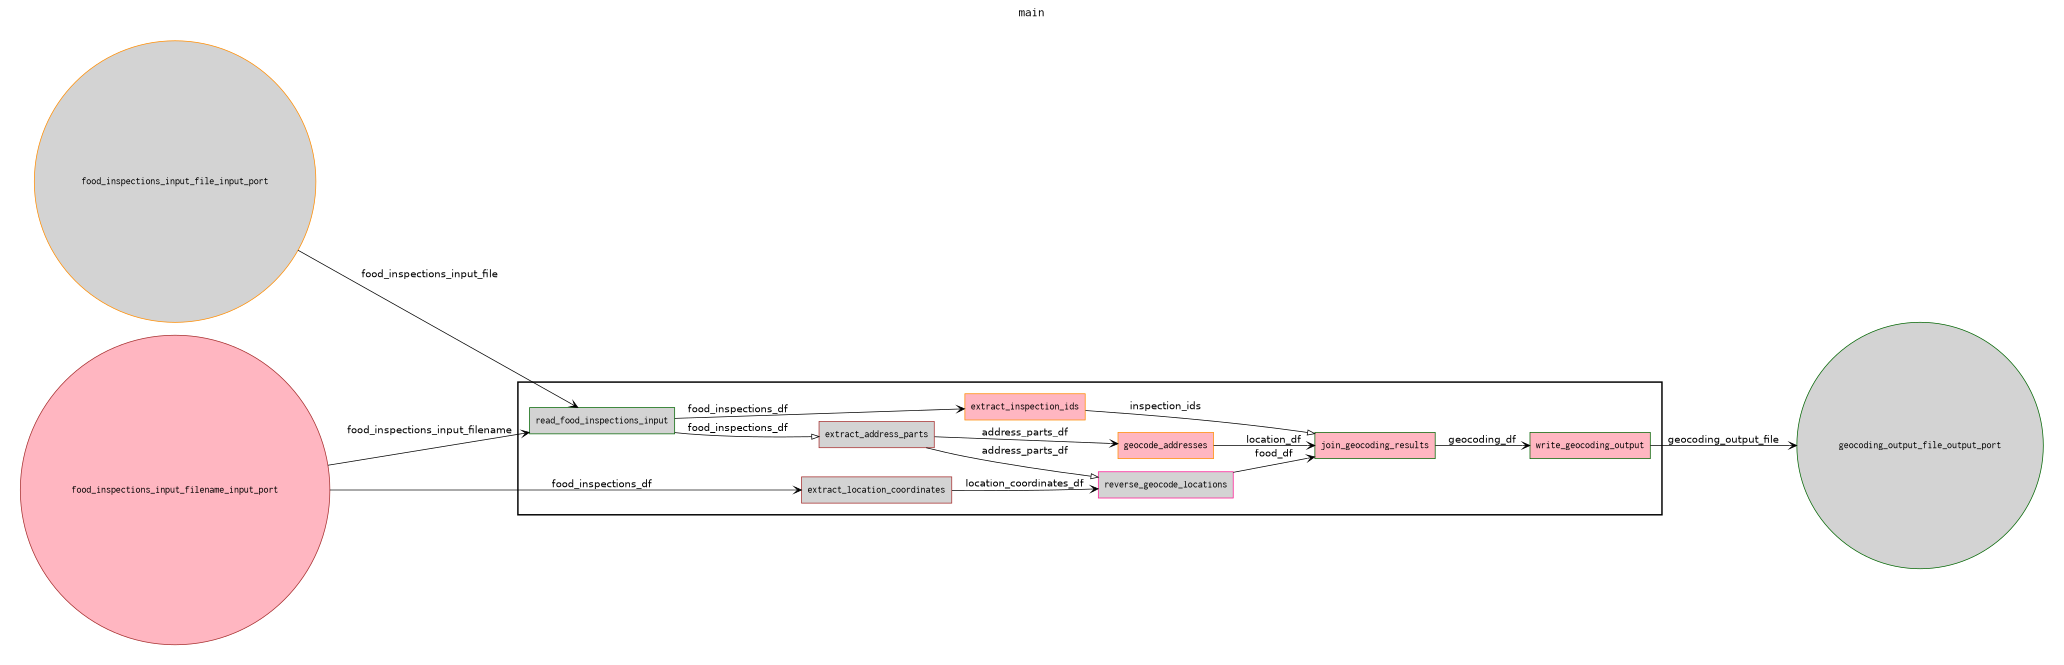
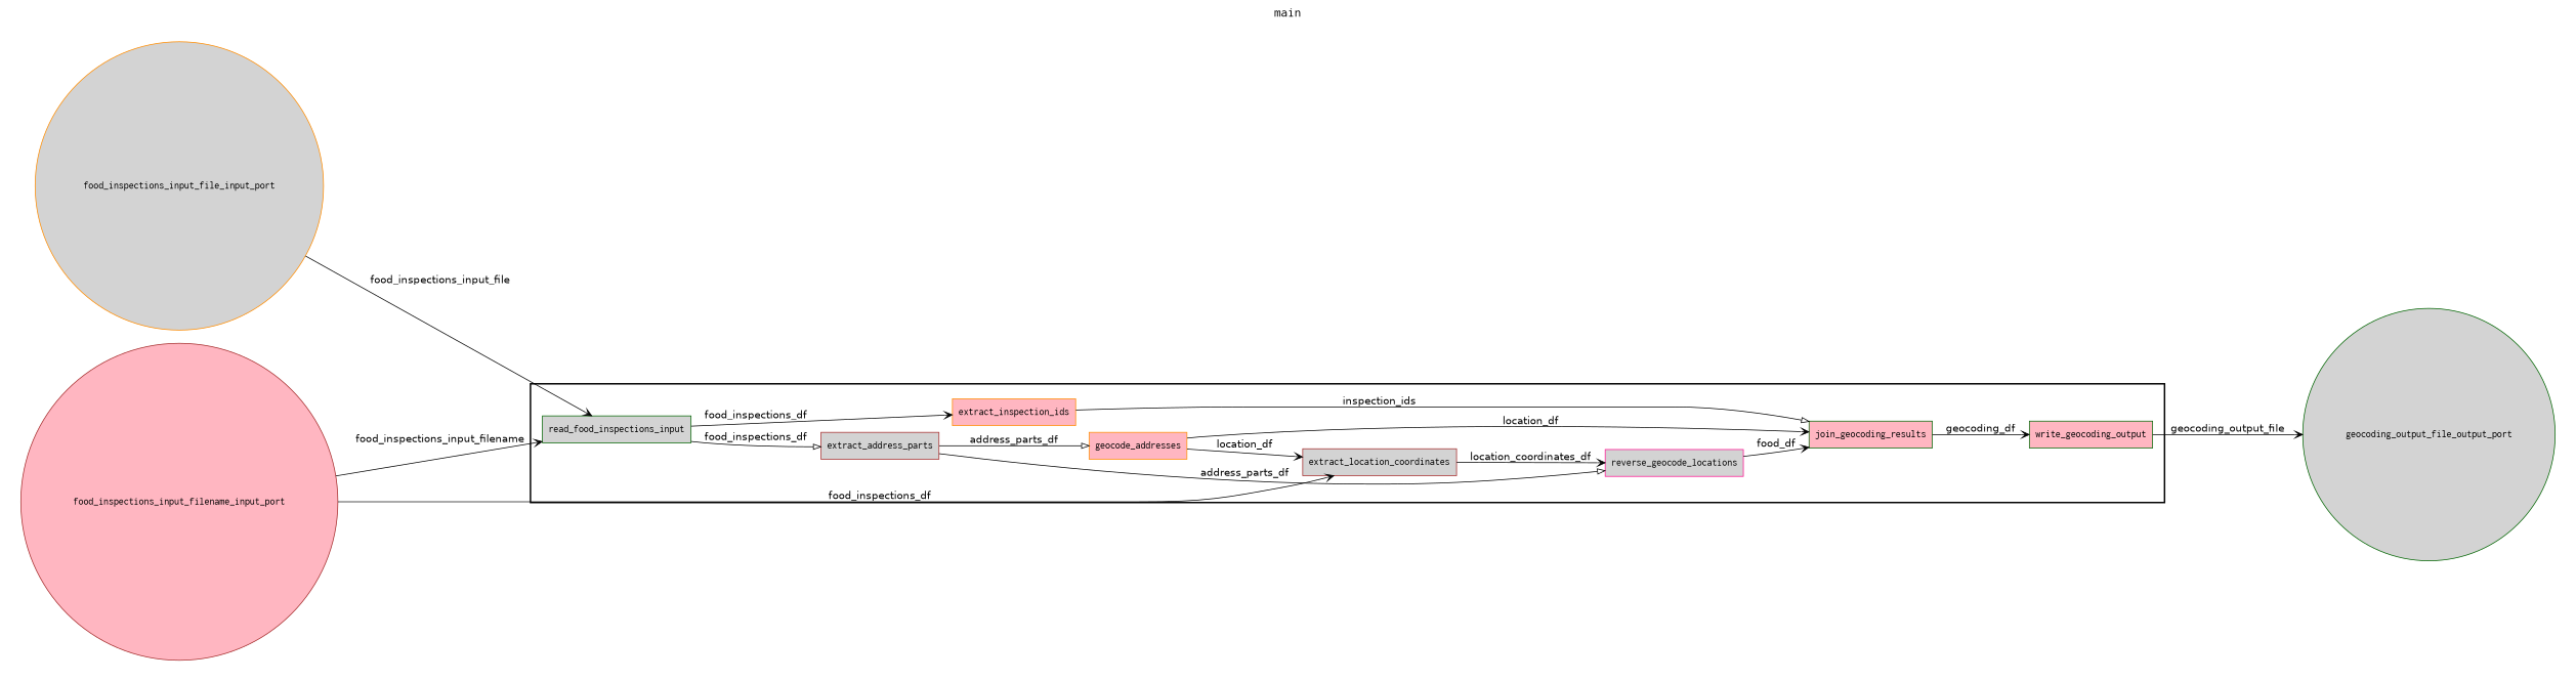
  digraph {
    fontname=Courier
    fontsize=18
    label=main
    labelloc=t
    rankdir=LR
    node [color=darkgreen fillcolor=lightgrey fontname=Courier peripheries=1 shape=box style=filled]
    edge [arrowhead=vee fontname=Helvetica]
    read_food_inspections_input
    extract_inspection_ids [color=darkorange fillcolor=lightpink]
    extract_address_parts [color=brown]
    extract_location_coordinates [color=brown]
    join_geocoding_results [fillcolor=lightpink]
    geocode_addresses [color=darkorange fillcolor=lightpink]
    reverse_geocode_locations [color=deeppink]
    write_geocoding_output [fillcolor=lightpink]
    food_inspections_input_filename_input_port [color=brown fillcolor=lightpink shape=circle width=0.2]
    food_inspections_input_file_input_port [color=darkorange shape=circle width=0.2]
    geocoding_output_file_output_port [shape=circle width=0.2]
    subgraph cluster_1 {
      color=black
      label=""
      penwidth=2
      subgraph cluster_2 {
        color=white
        label=""
        penwidth=2
        read_food_inspections_input
        extract_inspection_ids
        extract_address_parts
        extract_location_coordinates
        join_geocoding_results
        geocode_addresses
        reverse_geocode_locations
        write_geocoding_output
      }
    }
    subgraph cluster_3 {
      color=white
      label=""
      subgraph cluster_4 {
        color=white
        label=""
        geocoding_output_file_output_port
      }
    }
    subgraph cluster_5 {
      color=white
      label=""
      subgraph cluster_6 {
        color=white
        label=""
        food_inspections_input_filename_input_port
        food_inspections_input_file_input_port
      }
    }
    read_food_inspections_input -> extract_inspection_ids [label=food_inspections_df]
    read_food_inspections_input -> extract_address_parts [arrowhead=onormal label=food_inspections_df]
    extract_inspection_ids -> join_geocoding_results [arrowhead=onormal label=inspection_ids]
-   extract_address_parts -> geocode_addresses [label=address_parts_df]
+   extract_address_parts -> geocode_addresses [arrowhead=onormal label=address_parts_df]
    extract_address_parts -> reverse_geocode_locations [arrowhead=onormal label=address_parts_df]
    extract_location_coordinates -> reverse_geocode_locations [label=location_coordinates_df]
    join_geocoding_results -> write_geocoding_output [label=geocoding_df]
+   geocode_addresses -> extract_location_coordinates [label=location_df]
    geocode_addresses -> join_geocoding_results [label=location_df]
    reverse_geocode_locations -> join_geocoding_results [label=food_df]
    write_geocoding_output -> geocoding_output_file_output_port [label=geocoding_output_file]
    food_inspections_input_filename_input_port -> read_food_inspections_input [label=food_inspections_input_filename]
    food_inspections_input_filename_input_port -> extract_location_coordinates [label=food_inspections_df]
    food_inspections_input_file_input_port -> read_food_inspections_input [label=food_inspections_input_file]
  }
